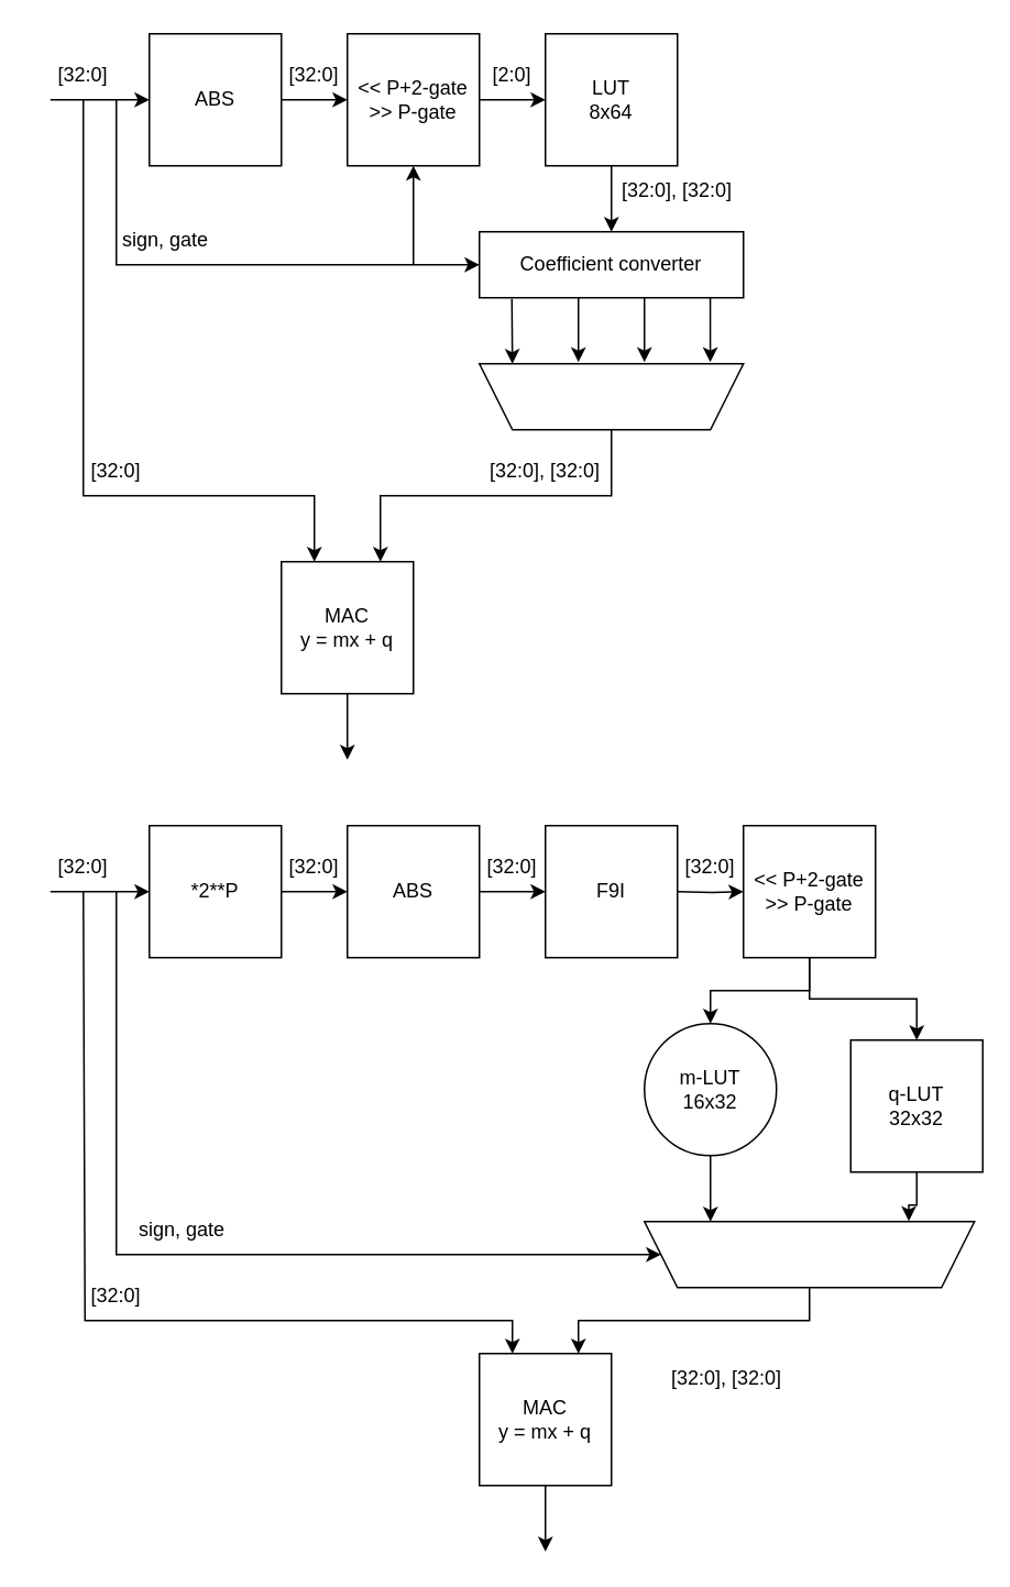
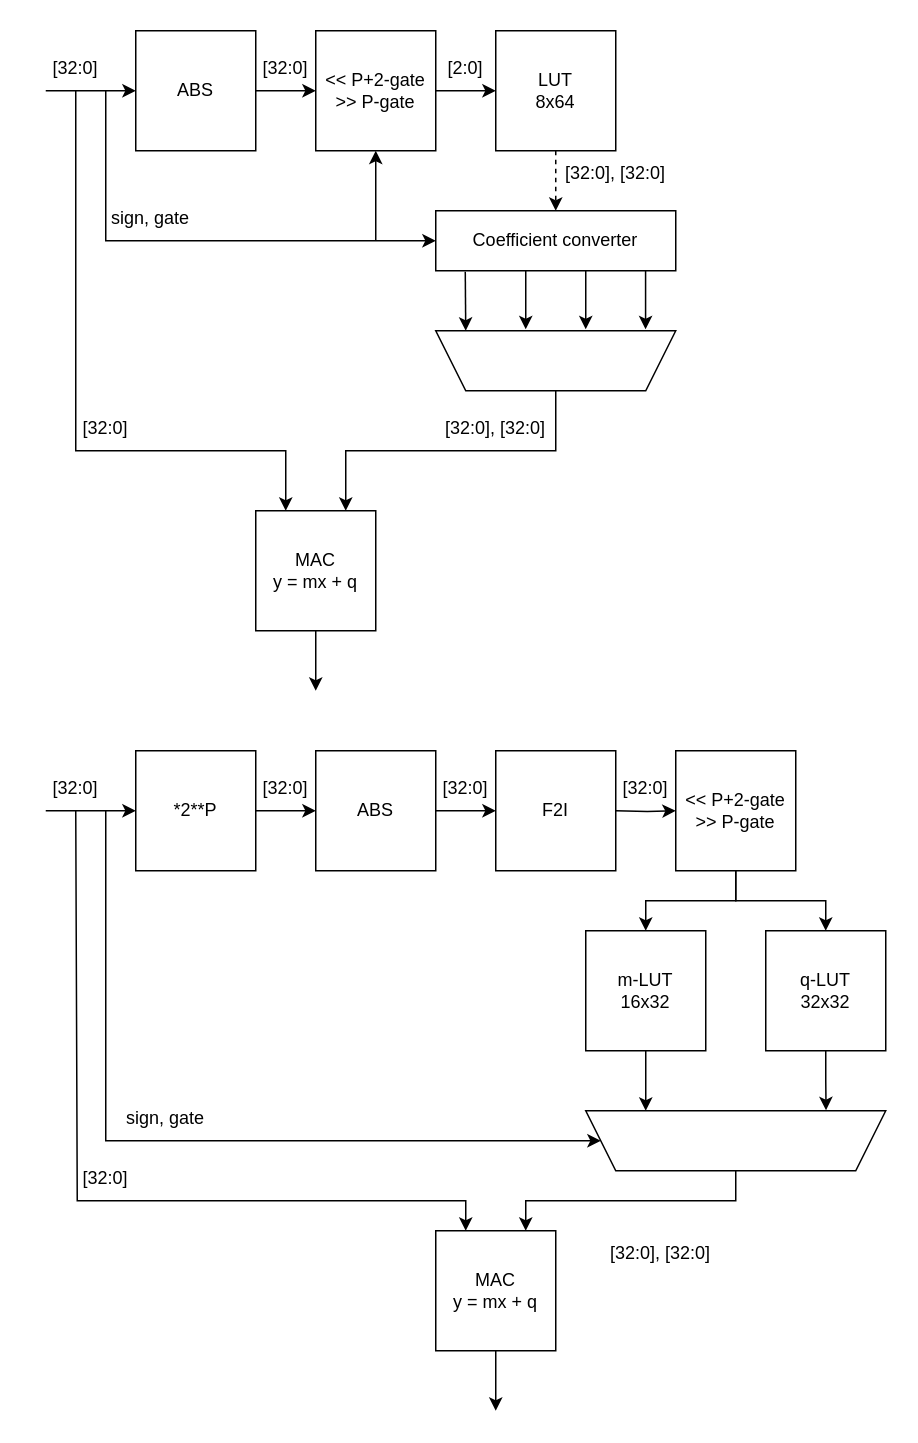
  <mxCell id="0" />
  <mxCell id="1" parent="0" />
  <mxCell id="2" value="[32:0]" style="text;html=1;align=center;verticalAlign=middle;whiteSpace=wrap;rounded=0;" vertex="1" parent="1"><mxGeometry x="20" y="30" width="60" height="30" as="geometry" /></mxCell>
  <mxCell id="3" value="[32:0]" style="text;html=1;align=center;verticalAlign=middle;whiteSpace=wrap;rounded=0;" vertex="1" parent="1"><mxGeometry x="160" y="30" width="60" height="30" as="geometry" /></mxCell>
  <mxCell id="4" value="[2:0]" style="text;html=1;align=center;verticalAlign=middle;whiteSpace=wrap;rounded=0;" vertex="1" parent="1"><mxGeometry x="280" y="30" width="60" height="30" as="geometry" /></mxCell>
  <mxCell id="5" style="edgeStyle=orthogonalEdgeStyle;rounded=0;orthogonalLoop=1;jettySize=auto;html=1;startArrow=classic;startFill=1;endArrow=none;endFill=0;" edge="1" parent="1" source="7"><mxGeometry relative="1" as="geometry"><mxPoint x="30" y="60" as="targetPoint" /></mxGeometry></mxCell>
  <mxCell id="6" style="edgeStyle=orthogonalEdgeStyle;rounded=0;orthogonalLoop=1;jettySize=auto;html=1;entryX=0;entryY=0.5;entryDx=0;entryDy=0;" edge="1" parent="1" source="7" target="9"><mxGeometry relative="1" as="geometry" /></mxCell>
  <mxCell id="7" value="&lt;div&gt;ABS&lt;/div&gt;" style="whiteSpace=wrap;html=1;aspect=fixed;" vertex="1" parent="1"><mxGeometry x="90" y="20" width="80" height="80" as="geometry" /></mxCell>
  <mxCell id="8" style="edgeStyle=orthogonalEdgeStyle;rounded=0;orthogonalLoop=1;jettySize=auto;html=1;" edge="1" parent="1" source="9"><mxGeometry relative="1" as="geometry"><mxPoint x="330" y="60" as="targetPoint" /></mxGeometry></mxCell>
  <mxCell id="9" value="&lt;div&gt;&amp;lt;&amp;lt; P+2-gate&lt;/div&gt;&lt;div&gt;&amp;gt;&amp;gt; P-gate&lt;br&gt;&lt;/div&gt;" style="whiteSpace=wrap;html=1;aspect=fixed;" vertex="1" parent="1"><mxGeometry x="210" y="20" width="80" height="80" as="geometry" /></mxCell>
- <mxCell id="10" style="edgeStyle=orthogonalEdgeStyle;rounded=0;orthogonalLoop=1;jettySize=auto;html=1;entryX=0.5;entryY=0;entryDx=0;entryDy=0;" edge="1" parent="1" source="11" target="12"><mxGeometry relative="1" as="geometry" /></mxCell>
+ <mxCell id="10" style="edgeStyle=orthogonalEdgeStyle;rounded=0;orthogonalLoop=1;jettySize=auto;html=1;entryX=0.5;entryY=0;entryDx=0;entryDy=0;dashed=1;" edge="1" parent="1" source="11" target="12"><mxGeometry relative="1" as="geometry" /></mxCell>
  <mxCell id="11" value="&lt;div&gt;LUT&lt;/div&gt;&lt;div&gt;8x64&lt;br&gt;&lt;/div&gt;" style="whiteSpace=wrap;html=1;aspect=fixed;" vertex="1" parent="1"><mxGeometry x="330" y="20" width="80" height="80" as="geometry" /></mxCell>
  <mxCell id="12" value="Coefficient converter" style="rounded=0;whiteSpace=wrap;html=1;" vertex="1" parent="1"><mxGeometry x="290" y="140" width="160" height="40" as="geometry" /></mxCell>
  <mxCell id="13" value="[32:0], [32:0]" style="text;html=1;align=center;verticalAlign=middle;whiteSpace=wrap;rounded=0;" vertex="1" parent="1"><mxGeometry x="370" y="100" width="80" height="30" as="geometry" /></mxCell>
  <mxCell id="14" value="" style="endArrow=classic;html=1;rounded=0;exitX=0.123;exitY=1.017;exitDx=0;exitDy=0;exitPerimeter=0;" edge="1" parent="1" source="12"><mxGeometry width="50" height="50" relative="1" as="geometry"><mxPoint x="380" y="250" as="sourcePoint" /><mxPoint x="310" y="220" as="targetPoint" /></mxGeometry></mxCell>
  <mxCell id="15" value="" style="endArrow=classic;html=1;rounded=0;exitX=0.123;exitY=1.017;exitDx=0;exitDy=0;exitPerimeter=0;" edge="1" parent="1"><mxGeometry width="50" height="50" relative="1" as="geometry"><mxPoint x="350" y="180" as="sourcePoint" /><mxPoint x="350" y="219" as="targetPoint" /></mxGeometry></mxCell>
  <mxCell id="16" value="" style="endArrow=classic;html=1;rounded=0;exitX=0.123;exitY=1.017;exitDx=0;exitDy=0;exitPerimeter=0;" edge="1" parent="1"><mxGeometry width="50" height="50" relative="1" as="geometry"><mxPoint x="390" y="180" as="sourcePoint" /><mxPoint x="390" y="219" as="targetPoint" /></mxGeometry></mxCell>
  <mxCell id="17" value="" style="endArrow=classic;html=1;rounded=0;exitX=0.123;exitY=1.017;exitDx=0;exitDy=0;exitPerimeter=0;" edge="1" parent="1"><mxGeometry width="50" height="50" relative="1" as="geometry"><mxPoint x="429.89" y="180" as="sourcePoint" /><mxPoint x="429.89" y="219" as="targetPoint" /></mxGeometry></mxCell>
  <mxCell id="18" style="edgeStyle=orthogonalEdgeStyle;rounded=0;orthogonalLoop=1;jettySize=auto;html=1;entryX=0.75;entryY=0;entryDx=0;entryDy=0;" edge="1" parent="1" source="19" target="24"><mxGeometry relative="1" as="geometry"><Array as="points"><mxPoint x="370" y="300" /><mxPoint x="230" y="300" /></Array></mxGeometry></mxCell>
  <mxCell id="19" value="" style="shape=trapezoid;perimeter=trapezoidPerimeter;whiteSpace=wrap;html=1;fixedSize=1;rotation=-180;" vertex="1" parent="1"><mxGeometry x="290" y="220" width="160" height="40" as="geometry" /></mxCell>
  <mxCell id="20" value="" style="endArrow=classic;html=1;rounded=0;entryX=0;entryY=0.5;entryDx=0;entryDy=0;" edge="1" parent="1" target="12"><mxGeometry width="50" height="50" relative="1" as="geometry"><mxPoint x="70" y="60" as="sourcePoint" /><mxPoint x="230" y="160" as="targetPoint" /><Array as="points"><mxPoint x="70" y="160" /></Array></mxGeometry></mxCell>
  <mxCell id="21" value="sign, gate" style="text;html=1;align=center;verticalAlign=middle;whiteSpace=wrap;rounded=0;" vertex="1" parent="1"><mxGeometry x="70" y="130" width="60" height="30" as="geometry" /></mxCell>
  <mxCell id="22" style="edgeStyle=orthogonalEdgeStyle;rounded=0;orthogonalLoop=1;jettySize=auto;html=1;exitX=0.25;exitY=0;exitDx=0;exitDy=0;startArrow=classic;startFill=1;endArrow=none;endFill=0;" edge="1" parent="1" source="24"><mxGeometry relative="1" as="geometry"><mxPoint x="50" y="60" as="targetPoint" /><Array as="points"><mxPoint x="190" y="300" /><mxPoint x="50" y="300" /></Array></mxGeometry></mxCell>
  <mxCell id="23" style="edgeStyle=orthogonalEdgeStyle;rounded=0;orthogonalLoop=1;jettySize=auto;html=1;" edge="1" parent="1" source="24"><mxGeometry relative="1" as="geometry"><mxPoint x="210" y="460" as="targetPoint" /></mxGeometry></mxCell>
  <mxCell id="24" value="&lt;div&gt;MAC&lt;/div&gt;&lt;div&gt;y = mx + q&lt;br&gt;&lt;/div&gt;" style="whiteSpace=wrap;html=1;aspect=fixed;" vertex="1" parent="1"><mxGeometry x="170" y="340" width="80" height="80" as="geometry" /></mxCell>
  <mxCell id="25" value="[32:0]" style="text;html=1;align=center;verticalAlign=middle;whiteSpace=wrap;rounded=0;" vertex="1" parent="1"><mxGeometry x="40" y="270" width="60" height="30" as="geometry" /></mxCell>
  <mxCell id="26" value="[32:0], [32:0]" style="text;html=1;align=center;verticalAlign=middle;whiteSpace=wrap;rounded=0;" vertex="1" parent="1"><mxGeometry x="290" y="270" width="80" height="30" as="geometry" /></mxCell>
  <mxCell id="27" value="[32:0]" style="text;html=1;align=center;verticalAlign=middle;whiteSpace=wrap;rounded=0;" vertex="1" parent="1"><mxGeometry x="20" y="510" width="60" height="30" as="geometry" /></mxCell>
  <mxCell id="28" value="[32:0]" style="text;html=1;align=center;verticalAlign=middle;whiteSpace=wrap;rounded=0;" vertex="1" parent="1"><mxGeometry x="280" y="510" width="60" height="30" as="geometry" /></mxCell>
  <mxCell id="29" style="edgeStyle=orthogonalEdgeStyle;rounded=0;orthogonalLoop=1;jettySize=auto;html=1;startArrow=classic;startFill=1;endArrow=none;endFill=0;" edge="1" parent="1" source="32"><mxGeometry relative="1" as="geometry"><mxPoint x="30" y="540" as="targetPoint" /></mxGeometry></mxCell>
  <mxCell id="30" style="edgeStyle=orthogonalEdgeStyle;rounded=0;orthogonalLoop=1;jettySize=auto;html=1;entryX=0;entryY=0.5;entryDx=0;entryDy=0;" edge="1" parent="1" target="35"><mxGeometry relative="1" as="geometry"><mxPoint x="410" y="540" as="sourcePoint" /></mxGeometry></mxCell>
  <mxCell id="31" style="edgeStyle=orthogonalEdgeStyle;rounded=0;orthogonalLoop=1;jettySize=auto;html=1;entryX=0;entryY=0.5;entryDx=0;entryDy=0;" edge="1" parent="1" source="32" target="45"><mxGeometry relative="1" as="geometry" /></mxCell>
  <mxCell id="32" value="&lt;div&gt;*2**P&lt;/div&gt;" style="whiteSpace=wrap;html=1;aspect=fixed;" vertex="1" parent="1"><mxGeometry x="90" y="500" width="80" height="80" as="geometry" /></mxCell>
  <mxCell id="33" style="edgeStyle=orthogonalEdgeStyle;rounded=0;orthogonalLoop=1;jettySize=auto;html=1;entryX=0.5;entryY=0;entryDx=0;entryDy=0;" edge="1" parent="1" source="35" target="36"><mxGeometry relative="1" as="geometry" /></mxCell>
  <mxCell id="34" style="edgeStyle=orthogonalEdgeStyle;rounded=0;orthogonalLoop=1;jettySize=auto;html=1;entryX=0.5;entryY=0;entryDx=0;entryDy=0;" edge="1" parent="1" source="35" target="50"><mxGeometry relative="1" as="geometry" /></mxCell>
  <mxCell id="35" value="&lt;div&gt;&amp;lt;&amp;lt; P+2-gate&lt;/div&gt;&amp;gt;&amp;gt; P-gate" style="whiteSpace=wrap;html=1;aspect=fixed;" vertex="1" parent="1"><mxGeometry x="450" y="500" width="80" height="80" as="geometry" /></mxCell>
- <mxCell id="36" value="&lt;div&gt;m-LUT&lt;/div&gt;&lt;div&gt;16x32&lt;br&gt;&lt;/div&gt;" style="ellipse;whiteSpace=wrap;html=1;aspect=fixed;" vertex="1" parent="1"><mxGeometry x="390" y="620" width="80" height="80" as="geometry" /></mxCell>
+ <mxCell id="36" value="&lt;div&gt;m-LUT&lt;/div&gt;&lt;div&gt;16x32&lt;br&gt;&lt;/div&gt;" style="whiteSpace=wrap;html=1;aspect=fixed;" vertex="1" parent="1"><mxGeometry x="390" y="620" width="80" height="80" as="geometry" /></mxCell>
  <mxCell id="37" value="" style="endArrow=classic;html=1;rounded=0;entryX=1;entryY=0.5;entryDx=0;entryDy=0;" edge="1" parent="1" target="52"><mxGeometry width="50" height="50" relative="1" as="geometry"><mxPoint x="70" y="540" as="sourcePoint" /><mxPoint x="350" y="760" as="targetPoint" /><Array as="points"><mxPoint x="70" y="760" /></Array></mxGeometry></mxCell>
  <mxCell id="38" value="sign, gate" style="text;html=1;align=center;verticalAlign=middle;whiteSpace=wrap;rounded=0;" vertex="1" parent="1"><mxGeometry x="80" y="730" width="60" height="30" as="geometry" /></mxCell>
  <mxCell id="39" style="edgeStyle=orthogonalEdgeStyle;rounded=0;orthogonalLoop=1;jettySize=auto;html=1;" edge="1" parent="1" source="41"><mxGeometry relative="1" as="geometry"><mxPoint x="330" y="940" as="targetPoint" /></mxGeometry></mxCell>
  <mxCell id="40" style="edgeStyle=orthogonalEdgeStyle;rounded=0;orthogonalLoop=1;jettySize=auto;html=1;exitX=0.25;exitY=0;exitDx=0;exitDy=0;startArrow=classic;startFill=1;endArrow=none;endFill=0;" edge="1" parent="1" source="41"><mxGeometry relative="1" as="geometry"><mxPoint x="50" y="540" as="targetPoint" /><Array as="points"><mxPoint x="310" y="800" /><mxPoint x="51" y="800" /><mxPoint x="51" y="540" /></Array></mxGeometry></mxCell>
  <mxCell id="41" value="&lt;div&gt;MAC&lt;/div&gt;&lt;div&gt;y = mx + q&lt;br&gt;&lt;/div&gt;" style="whiteSpace=wrap;html=1;aspect=fixed;" vertex="1" parent="1"><mxGeometry x="290" y="820" width="80" height="80" as="geometry" /></mxCell>
  <mxCell id="42" value="[32:0]" style="text;html=1;align=center;verticalAlign=middle;whiteSpace=wrap;rounded=0;" vertex="1" parent="1"><mxGeometry x="40" y="770" width="60" height="30" as="geometry" /></mxCell>
  <mxCell id="43" value="[32:0], [32:0]" style="text;html=1;align=center;verticalAlign=middle;whiteSpace=wrap;rounded=0;" vertex="1" parent="1"><mxGeometry x="400" y="820" width="80" height="30" as="geometry" /></mxCell>
  <mxCell id="44" style="edgeStyle=orthogonalEdgeStyle;rounded=0;orthogonalLoop=1;jettySize=auto;html=1;exitX=1;exitY=0.5;exitDx=0;exitDy=0;entryX=0;entryY=0.5;entryDx=0;entryDy=0;" edge="1" parent="1" source="45" target="47"><mxGeometry relative="1" as="geometry" /></mxCell>
  <mxCell id="45" value="ABS" style="whiteSpace=wrap;html=1;aspect=fixed;" vertex="1" parent="1"><mxGeometry x="210" y="500" width="80" height="80" as="geometry" /></mxCell>
  <mxCell id="46" value="[32:0]" style="text;html=1;align=center;verticalAlign=middle;whiteSpace=wrap;rounded=0;" vertex="1" parent="1"><mxGeometry x="160" y="510" width="60" height="30" as="geometry" /></mxCell>
- <mxCell id="47" value="F9I" style="whiteSpace=wrap;html=1;aspect=fixed;" vertex="1" parent="1"><mxGeometry x="330" y="500" width="80" height="80" as="geometry" /></mxCell>
+ <mxCell id="47" value="F2I" style="whiteSpace=wrap;html=1;aspect=fixed;" vertex="1" parent="1"><mxGeometry x="330" y="500" width="80" height="80" as="geometry" /></mxCell>
  <mxCell id="48" value="" style="endArrow=classic;html=1;rounded=0;entryX=0.5;entryY=1;entryDx=0;entryDy=0;" edge="1" parent="1" target="9"><mxGeometry width="50" height="50" relative="1" as="geometry"><mxPoint x="250" y="160" as="sourcePoint" /><mxPoint x="380" y="180" as="targetPoint" /></mxGeometry></mxCell>
  <mxCell id="49" value="[32:0]" style="text;html=1;align=center;verticalAlign=middle;whiteSpace=wrap;rounded=0;" vertex="1" parent="1"><mxGeometry x="400" y="510" width="60" height="30" as="geometry" /></mxCell>
- <mxCell id="50" value="&lt;div&gt;q-LUT&lt;/div&gt;&lt;div&gt;32x32&lt;br&gt;&lt;/div&gt;" style="whiteSpace=wrap;html=1;aspect=fixed;" vertex="1" parent="1"><mxGeometry x="515" y="630" width="80" height="80" as="geometry" /></mxCell>
+ <mxCell id="50" value="&lt;div&gt;q-LUT&lt;/div&gt;&lt;div&gt;32x32&lt;br&gt;&lt;/div&gt;" style="whiteSpace=wrap;html=1;aspect=fixed;" vertex="1" parent="1"><mxGeometry x="510" y="620" width="80" height="80" as="geometry" /></mxCell>
  <mxCell id="51" style="edgeStyle=orthogonalEdgeStyle;rounded=0;orthogonalLoop=1;jettySize=auto;html=1;entryX=0.75;entryY=0;entryDx=0;entryDy=0;" edge="1" parent="1" source="52" target="41"><mxGeometry relative="1" as="geometry"><Array as="points"><mxPoint x="490" y="800" /><mxPoint x="350" y="800" /></Array></mxGeometry></mxCell>
  <mxCell id="52" value="" style="shape=trapezoid;perimeter=trapezoidPerimeter;whiteSpace=wrap;html=1;fixedSize=1;rotation=-180;" vertex="1" parent="1"><mxGeometry x="390" y="740" width="200" height="40" as="geometry" /></mxCell>
  <mxCell id="53" style="edgeStyle=orthogonalEdgeStyle;rounded=0;orthogonalLoop=1;jettySize=auto;html=1;" edge="1" parent="1" source="36"><mxGeometry relative="1" as="geometry"><mxPoint x="430" y="740" as="targetPoint" /></mxGeometry></mxCell>
  <mxCell id="54" style="edgeStyle=orthogonalEdgeStyle;rounded=0;orthogonalLoop=1;jettySize=auto;html=1;entryX=0.199;entryY=1.008;entryDx=0;entryDy=0;entryPerimeter=0;" edge="1" parent="1" source="50" target="52"><mxGeometry relative="1" as="geometry" /></mxCell>
